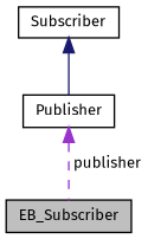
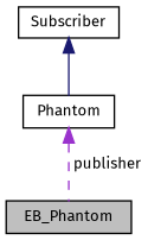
  digraph {
    fontname="Fira Sans"
    node [color=black fillcolor=white fontname="Fira Sans" fontsize=10 shape=record style=filled]
    edge [dir=back fontname="Fira Sans" fontsize=10 labelfontname=Helvetica labelfontsize=10]
-   n1 [fillcolor=grey75 fontcolor=black height=0.2 label=EB_Subscriber width=0.4]
+   n1 [fillcolor=grey75 fontcolor=black height=0.2 label=EB_Phantom width=0.4]
    n2 [height=0.2 label=Subscriber width=0.4]
-   n3 [height=0.2 label=Publisher width=0.4]
+   n3 [height=0.2 label=Phantom width=0.4]
    n2 -> n3 [color=midnightblue style=solid]
    n3 -> n1 [color=darkorchid3 label=" publisher" style=dashed]
  }
